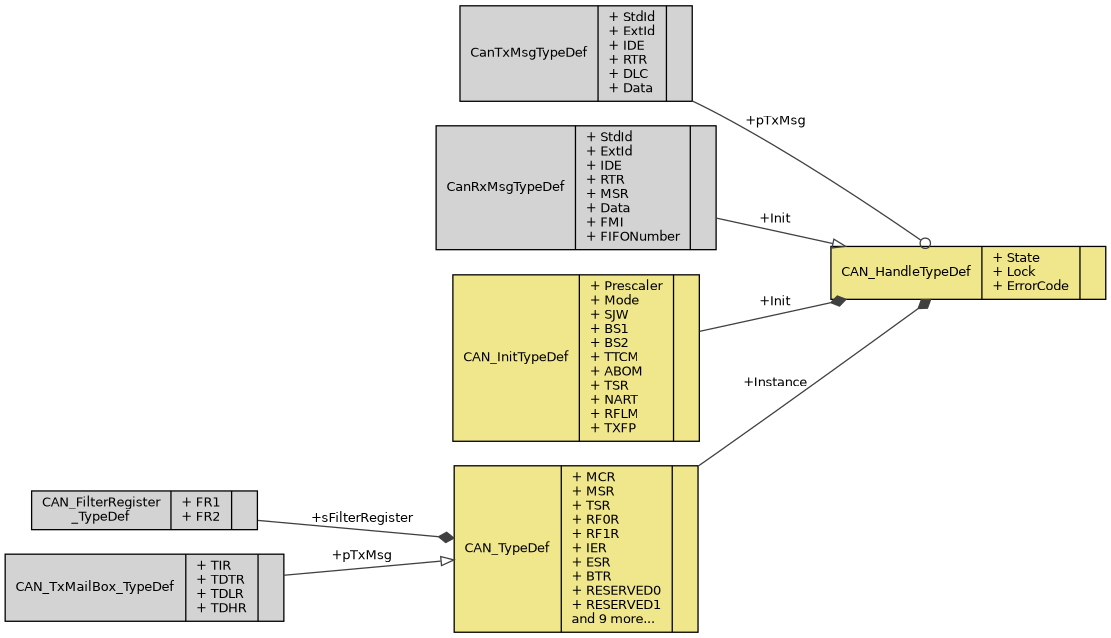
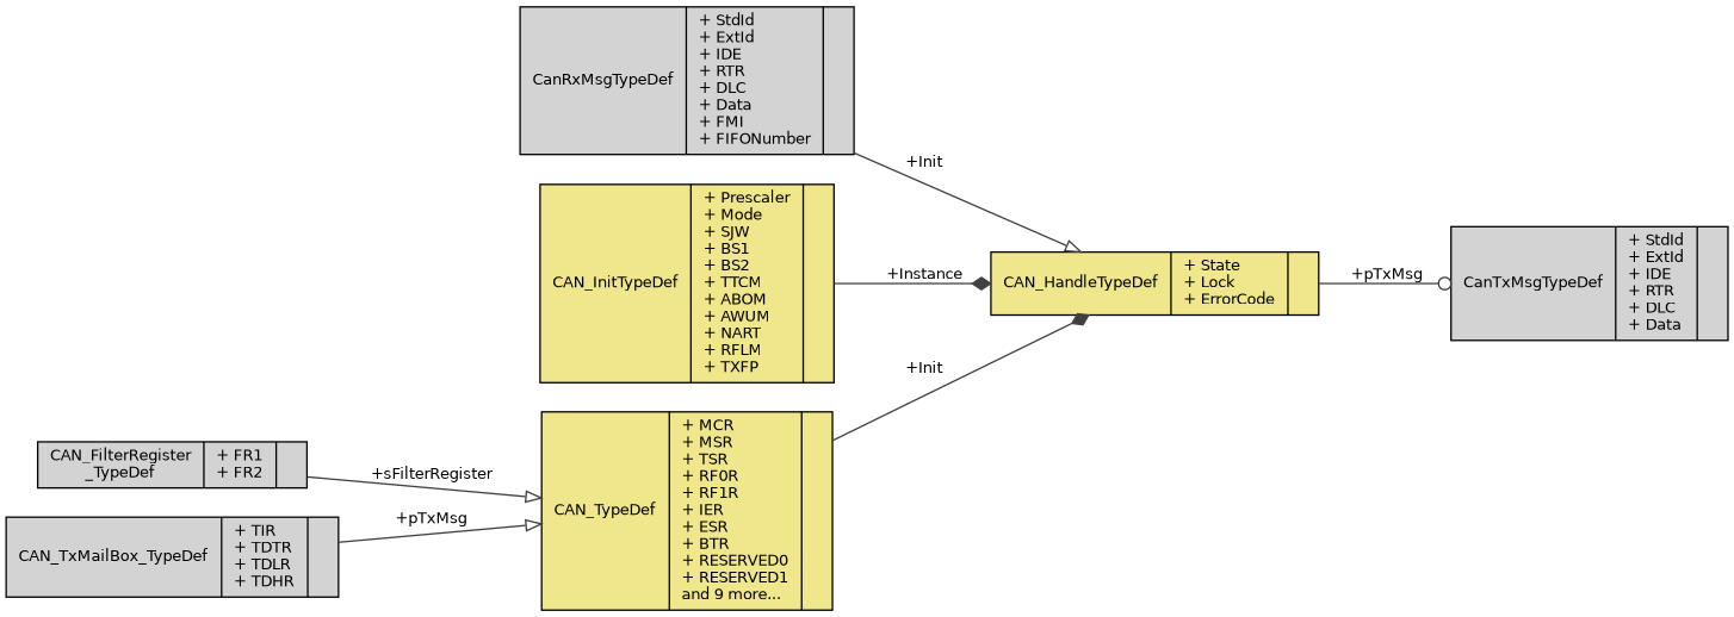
  digraph {
    rankdir=LR
    node [color=black fillcolor=lightgrey fontname=Helvetica fontsize=10 shape=record style=filled]
    edge [arrowhead=diamond color=grey25 fontname=Helvetica fontsize=10 labelfontname=Helvetica labelfontsize=10 style=solid]
    n1 [fillcolor=khaki fontcolor=black height=0.2 label="{CAN_HandleTypeDef\n|+ State\l+ Lock\l+ ErrorCode\l|}" width=0.4]
    n2 [height=0.2 label="{CanTxMsgTypeDef\n|+ StdId\l+ ExtId\l+ IDE\l+ RTR\l+ DLC\l+ Data\l|}" width=0.4]
-   n3 [height=0.2 label="{CanRxMsgTypeDef\n|+ StdId\l+ ExtId\l+ IDE\l+ RTR\l+ MSR\l+ Data\l+ FMI\l+ FIFONumber\l|}" width=0.4]
-   n4 [fillcolor=khaki height=0.2 label="{CAN_InitTypeDef\n|+ Prescaler\l+ Mode\l+ SJW\l+ BS1\l+ BS2\l+ TTCM\l+ ABOM\l+ TSR\l+ NART\l+ RFLM\l+ TXFP\l|}" width=0.4]
+   n3 [height=0.2 label="{CanRxMsgTypeDef\n|+ StdId\l+ ExtId\l+ IDE\l+ RTR\l+ DLC\l+ Data\l+ FMI\l+ FIFONumber\l|}" width=0.4]
+   n4 [fillcolor=khaki height=0.2 label="{CAN_InitTypeDef\n|+ Prescaler\l+ Mode\l+ SJW\l+ BS1\l+ BS2\l+ TTCM\l+ ABOM\l+ AWUM\l+ NART\l+ RFLM\l+ TXFP\l|}" width=0.4]
    n5 [fillcolor=khaki height=0.2 label="{CAN_TypeDef\n|+ MCR\l+ MSR\l+ TSR\l+ RF0R\l+ RF1R\l+ IER\l+ ESR\l+ BTR\l+ RESERVED0\l+ RESERVED1\land 9 more...\l|}" width=0.4]
    n6 [height=0.2 label="{CAN_FilterRegister\l_TypeDef\n|+ FR1\l+ FR2\l|}" width=0.4]
    n7 [height=0.2 label="{CAN_TxMailBox_TypeDef\n|+ TIR\l+ TDTR\l+ TDLR\l+ TDHR\l|}" width=0.4]
-   n2 -> n1 [arrowhead=odot label=" +pTxMsg"]
+   n1 -> n2 [arrowhead=odot label=" +pTxMsg"]
    n3 -> n1 [arrowhead=onormal label=" +Init"]
-   n4 -> n1 [label=" +Init"]
-   n5 -> n1 [label=" +Instance"]
-   n6 -> n5 [label=" +sFilterRegister"]
+   n4 -> n1 [label=" +Instance"]
+   n5 -> n1 [label=" +Init"]
+   n6 -> n5 [arrowhead=onormal label=" +sFilterRegister"]
    n7 -> n5 [arrowhead=onormal label=" +pTxMsg"]
  }
